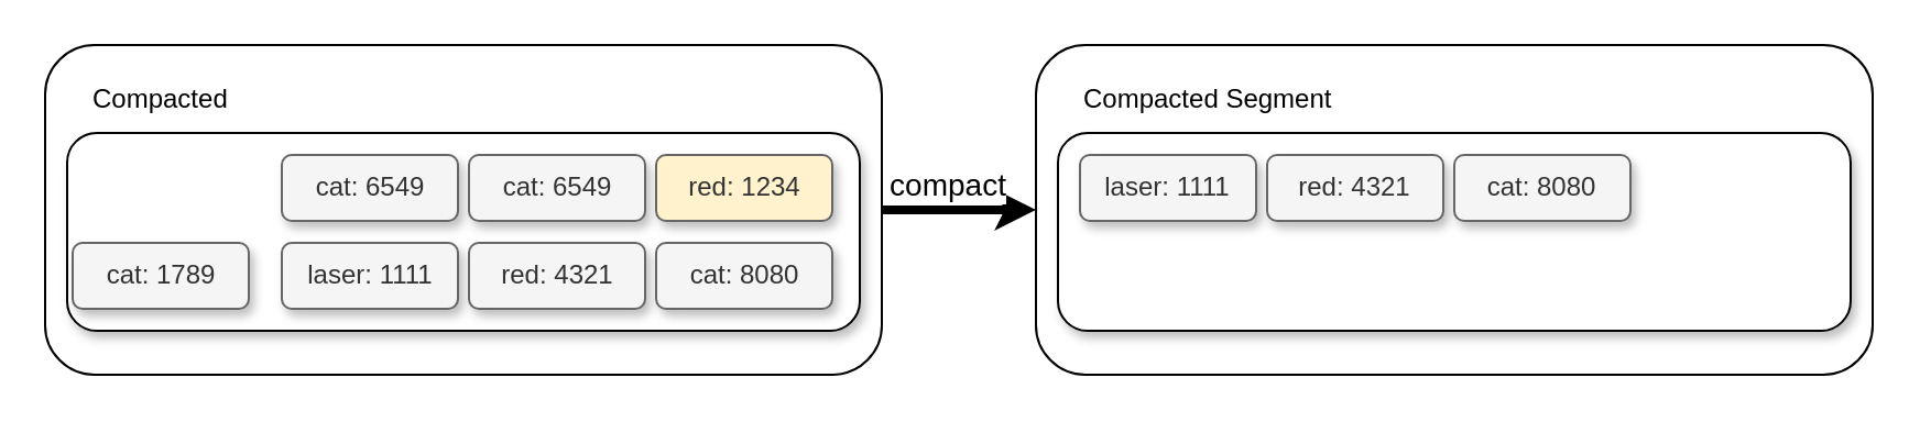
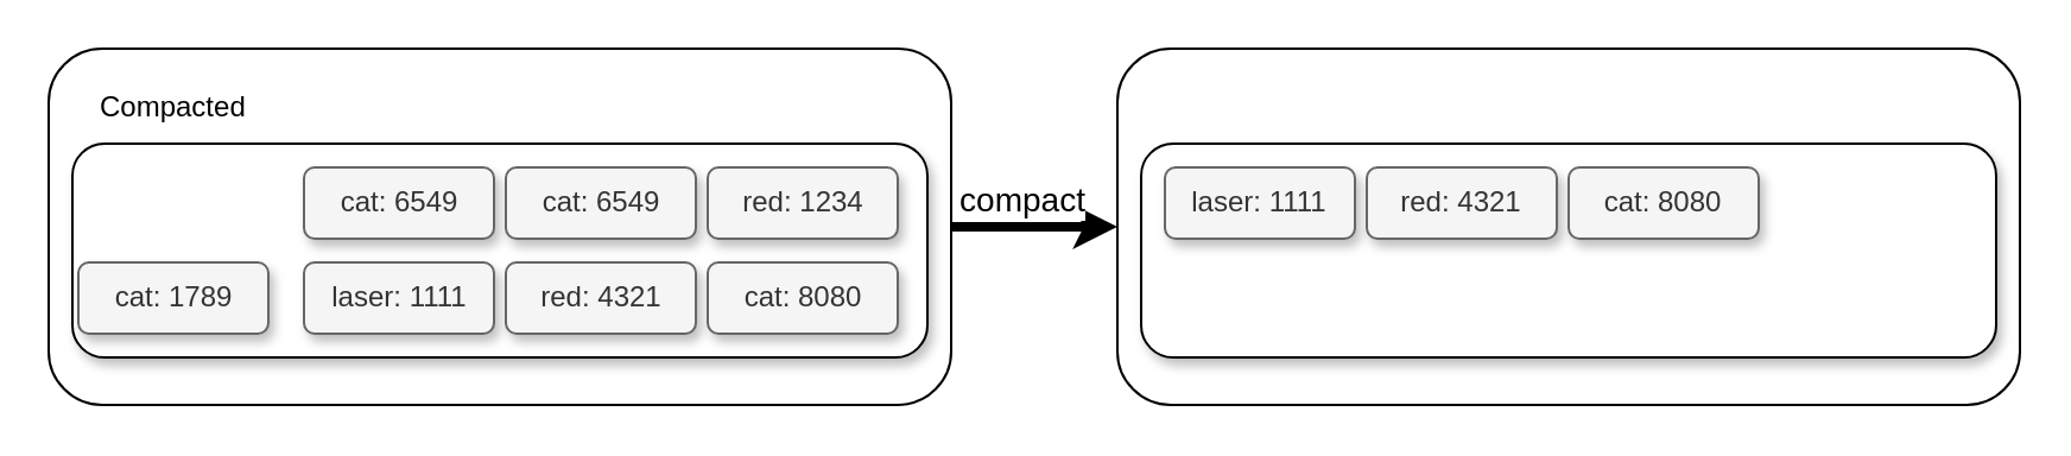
  <mxCell id="0" />
  <mxCell id="1" parent="0" />
  <mxCell id="2" value="compact" style="edgeStyle=orthogonalEdgeStyle;rounded=0;orthogonalLoop=1;jettySize=auto;exitX=1;exitY=0.5;exitDx=0;exitDy=0;entryX=0;entryY=0.5;entryDx=0;entryDy=0;fontFamily=Helvetica;fontSize=14;strokeWidth=4;html=1;align=center;verticalAlign=bottom;" parent="1" source="3" target="13" edge="1"><mxGeometry x="-0.143" relative="1" as="geometry"><mxPoint as="offset" /></mxGeometry></mxCell>
  <mxCell id="3" value="" style="rounded=1;whiteSpace=wrap;html=1;" parent="1" vertex="1"><mxGeometry x="20" y="20" width="380" height="150" as="geometry" /></mxCell>
  <mxCell id="4" value="Compacted" style="text;html=1;strokeColor=none;fillColor=none;align=left;verticalAlign=middle;whiteSpace=wrap;rounded=0;" parent="1" vertex="1"><mxGeometry x="40" y="30" width="150" height="30" as="geometry" /></mxCell>
  <mxCell id="5" value="" style="rounded=1;whiteSpace=wrap;html=1;shadow=1;labelBorderColor=none;sketch=0;strokeWidth=1;fillColor=default;gradientColor=none;" parent="1" vertex="1"><mxGeometry x="30" y="60" width="360" height="90" as="geometry" /></mxCell>
  <mxCell id="6" value="cat: 6549" style="rounded=1;whiteSpace=wrap;html=1;shadow=1;labelBorderColor=none;sketch=0;strokeWidth=1;fillColor=#f5f5f5;glass=0;perimeterSpacing=0;fontColor=#333333;strokeColor=#666666;" parent="1" vertex="1"><mxGeometry x="127.5" y="70" width="80" height="30" as="geometry" /></mxCell>
  <mxCell id="7" value="cat: 6549" style="rounded=1;whiteSpace=wrap;html=1;shadow=1;labelBorderColor=none;sketch=0;strokeWidth=1;fillColor=#f5f5f5;glass=0;perimeterSpacing=0;fontColor=#333333;strokeColor=#666666;" parent="1" vertex="1"><mxGeometry x="212.5" y="70" width="80" height="30" as="geometry" /></mxCell>
- <mxCell id="8" value="red: 1234" style="rounded=1;whiteSpace=wrap;html=1;shadow=1;labelBorderColor=none;sketch=0;strokeWidth=1;fillColor=#fff2cc;glass=0;perimeterSpacing=0;fontColor=#333333;strokeColor=#666666;" parent="1" vertex="1"><mxGeometry x="297.5" y="70" width="80" height="30" as="geometry" /></mxCell>
+ <mxCell id="8" value="red: 1234" style="rounded=1;whiteSpace=wrap;html=1;shadow=1;labelBorderColor=none;sketch=0;strokeWidth=1;fillColor=#f5f5f5;glass=0;perimeterSpacing=0;fontColor=#333333;strokeColor=#666666;" parent="1" vertex="1"><mxGeometry x="297.5" y="70" width="80" height="30" as="geometry" /></mxCell>
  <mxCell id="9" value="cat: 1789" style="rounded=1;whiteSpace=wrap;html=1;shadow=1;labelBorderColor=none;sketch=0;strokeWidth=1;fillColor=#f5f5f5;glass=0;perimeterSpacing=0;fontColor=#333333;strokeColor=#666666;" parent="1" vertex="1"><mxGeometry x="32.5" y="110" width="80" height="30" as="geometry" /></mxCell>
  <mxCell id="10" value="laser: 1111" style="rounded=1;whiteSpace=wrap;html=1;shadow=1;labelBorderColor=none;sketch=0;strokeWidth=1;fillColor=#f5f5f5;glass=0;perimeterSpacing=0;fontColor=#333333;strokeColor=#666666;" parent="1" vertex="1"><mxGeometry x="127.5" y="110" width="80" height="30" as="geometry" /></mxCell>
  <mxCell id="11" value="red: 4321" style="rounded=1;whiteSpace=wrap;html=1;shadow=1;labelBorderColor=none;sketch=0;strokeWidth=1;fillColor=#f5f5f5;glass=0;perimeterSpacing=0;fontColor=#333333;strokeColor=#666666;" parent="1" vertex="1"><mxGeometry x="212.5" y="110" width="80" height="30" as="geometry" /></mxCell>
  <mxCell id="12" value="cat: 8080" style="rounded=1;whiteSpace=wrap;html=1;shadow=1;labelBorderColor=none;sketch=0;strokeWidth=1;fillColor=#f5f5f5;glass=0;perimeterSpacing=0;fontColor=#333333;strokeColor=#666666;" parent="1" vertex="1"><mxGeometry x="297.5" y="110" width="80" height="30" as="geometry" /></mxCell>
  <mxCell id="13" value="" style="rounded=1;whiteSpace=wrap;html=1;" parent="1" vertex="1"><mxGeometry x="470" y="20" width="380" height="150" as="geometry" /></mxCell>
- <mxCell id="14" value="Compacted Segment" style="text;html=1;strokeColor=none;fillColor=none;align=left;verticalAlign=middle;whiteSpace=wrap;rounded=0;" parent="1" vertex="1"><mxGeometry x="490" y="30" width="160" height="30" as="geometry" /></mxCell>
  <mxCell id="15" value="" style="rounded=1;whiteSpace=wrap;html=1;shadow=1;labelBorderColor=none;sketch=0;strokeWidth=1;fillColor=default;gradientColor=none;" parent="1" vertex="1"><mxGeometry x="480" y="60" width="360" height="90" as="geometry" /></mxCell>
  <mxCell id="16" value="laser: 1111" style="rounded=1;whiteSpace=wrap;html=1;shadow=1;labelBorderColor=none;sketch=0;strokeWidth=1;fillColor=#f5f5f5;glass=0;perimeterSpacing=0;fontColor=#333333;strokeColor=#666666;" parent="1" vertex="1"><mxGeometry x="490" y="70" width="80" height="30" as="geometry" /></mxCell>
  <mxCell id="17" value="red: 4321" style="rounded=1;whiteSpace=wrap;html=1;shadow=1;labelBorderColor=none;sketch=0;strokeWidth=1;fillColor=#f5f5f5;glass=0;perimeterSpacing=0;fontColor=#333333;strokeColor=#666666;" parent="1" vertex="1"><mxGeometry x="575" y="70" width="80" height="30" as="geometry" /></mxCell>
  <mxCell id="18" value="cat: 8080" style="rounded=1;whiteSpace=wrap;html=1;shadow=1;labelBorderColor=none;sketch=0;strokeWidth=1;fillColor=#f5f5f5;glass=0;perimeterSpacing=0;fontColor=#333333;strokeColor=#666666;" parent="1" vertex="1"><mxGeometry x="660" y="70" width="80" height="30" as="geometry" /></mxCell>
